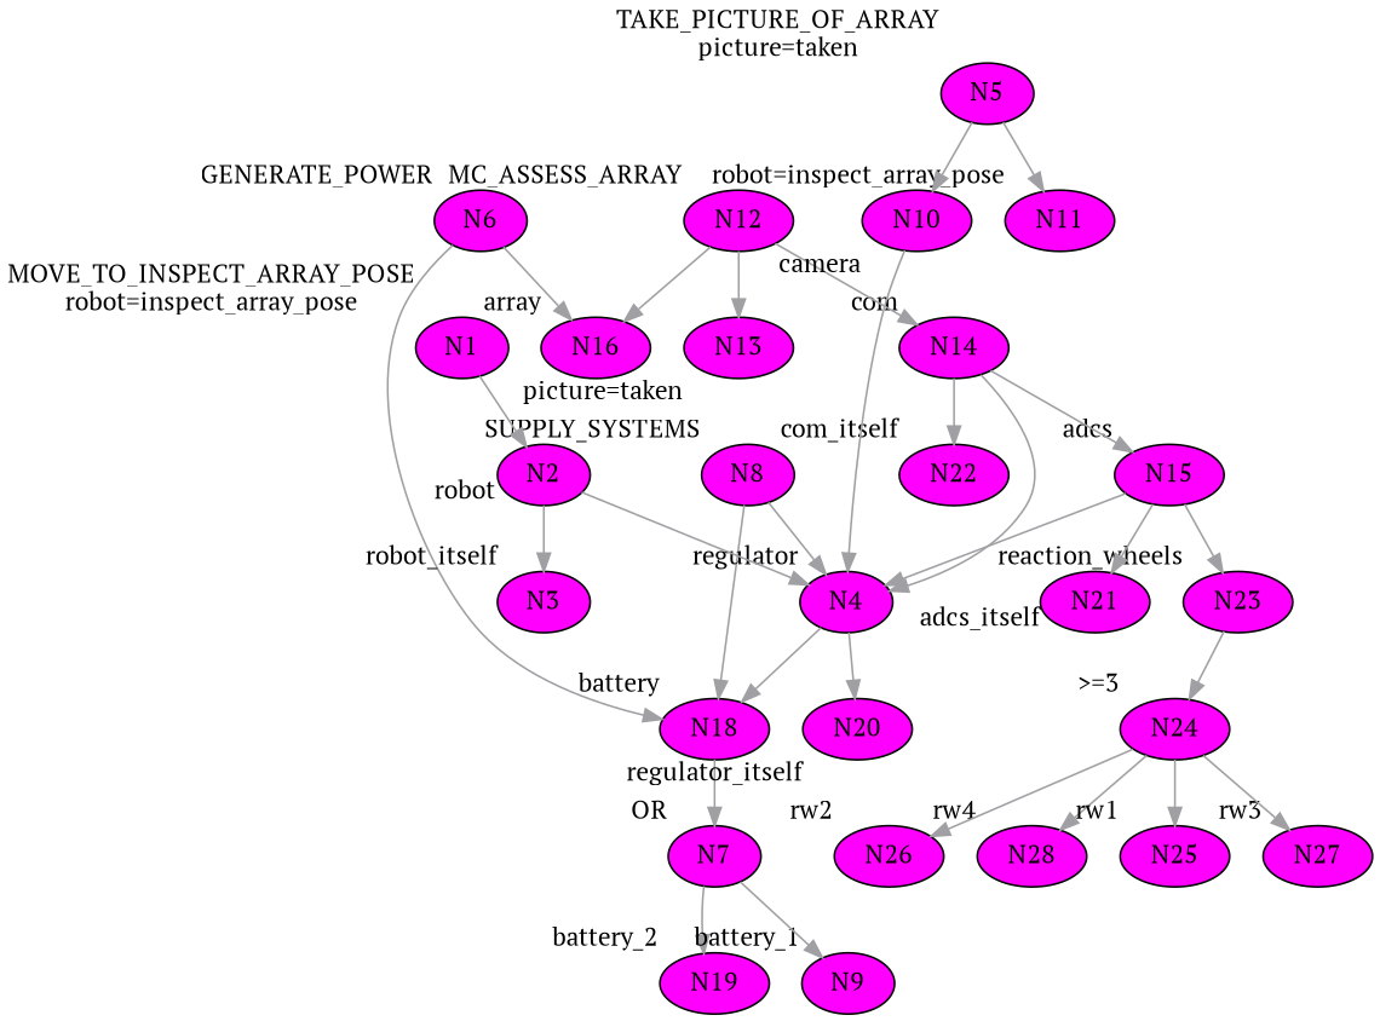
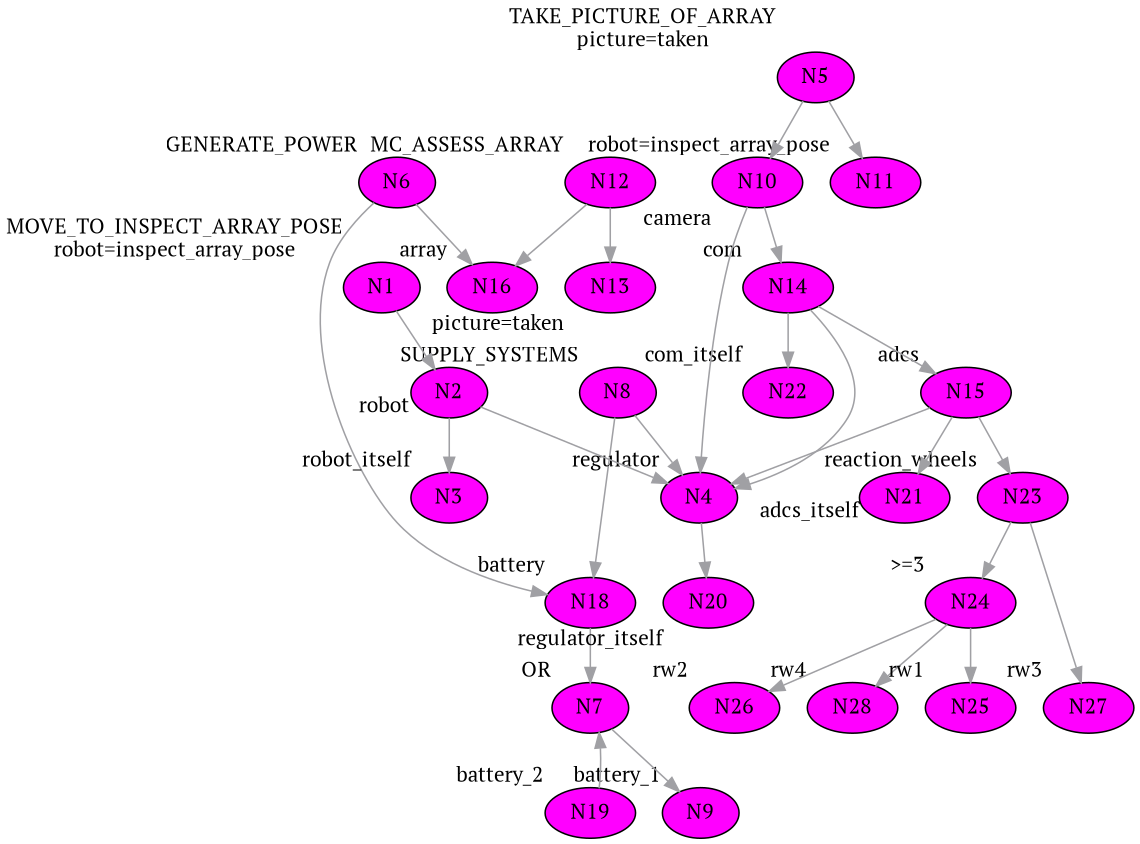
  digraph {
    bgcolor="#ffffff"
    fontname="PT Serif"
    node [color="#000000" fillcolor="#ff00ff" fontname="PT Serif" penwidth=1 shape=ellipse style=filled]
    edge [color="#a0a0a4" fontname="PT Serif" penwidth=1 style=solid weight=1]
    N8 [height=0.152778 width=0.152778 xlabel=SUPPLY_SYSTEMS]
    N18 [height=0.152778 width=0.152778 xlabel=battery]
    N4 [height=0.152778 width=0.152778 xlabel=regulator]
    N7 [height=0.152778 width=0.152778 xlabel=OR]
    N20 [height=0.152778 width=0.152778 xlabel=regulator_itself]
    N19 [height=0.152778 width=0.152778 xlabel=battery_2]
    N9 [height=0.152778 width=0.152778 xlabel=battery_1]
    N28 [height=0.152778 width=0.152778 xlabel=rw4]
    N6 [height=0.152778 width=0.152778 xlabel=GENERATE_POWER]
    N16 [height=0.152778 width=0.152778 xlabel=array]
    N24 [height=0.152778 width=0.152778 xlabel=">=3"]
    N25 [height=0.152778 width=0.152778 xlabel=rw1]
    N26 [height=0.152778 width=0.152778 xlabel=rw2]
    N27 [height=0.152778 width=0.152778 xlabel=rw3]
    N12 [height=0.152778 width=0.152778 xlabel=MC_ASSESS_ARRAY]
    N14 [height=0.152778 width=0.152778 xlabel=com]
    N13 [height=0.152778 width=0.152778 xlabel="picture=taken"]
    N15 [height=0.152778 width=0.152778 xlabel=adcs]
    N22 [height=0.152778 width=0.152778 xlabel=com_itself]
    N11 [height=0.152778 width=0.152778 xlabel="robot=inspect_array_pose"]
    N23 [height=0.152778 width=0.152778 xlabel=reaction_wheels]
    N21 [height=0.152778 width=0.152778 xlabel=adcs_itself]
    N2 [height=0.152778 width=0.152778 xlabel=robot]
    N3 [height=0.152778 width=0.152778 xlabel=robot_itself]
    N10 [height=0.152778 width=0.152778 xlabel=camera]
    N1 [height=0.152778 width=0.152778 xlabel="MOVE_TO_INSPECT_ARRAY_POSE\nrobot=inspect_array_pose"]
    N5 [height=0.152778 width=0.152778 xlabel="TAKE_PICTURE_OF_ARRAY\npicture=taken"]
    N8 -> N18
    N8 -> N4
    N18 -> N7
-   N4 -> N18
    N4 -> N20
-   N7 -> N19
+   N19 -> N7
    N7 -> N9
    N6 -> N18
    N6 -> N16
    N24 -> N28
    N24 -> N25
    N24 -> N26
-   N24 -> N27
+   N23 -> N27
    N12 -> N16
-   N12 -> N14
+   N10 -> N14
    N12 -> N13
    N14 -> N4
    N14 -> N15
    N14 -> N22
    N15 -> N4
    N15 -> N23
    N15 -> N21
    N23 -> N24
    N2 -> N4
    N2 -> N3
    N10 -> N4
    N1 -> N2
    N5 -> N11
    N5 -> N10
  }
